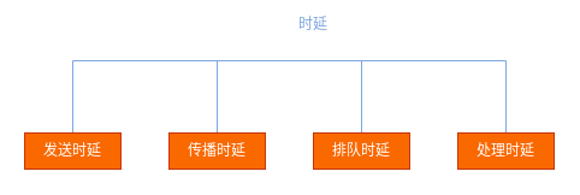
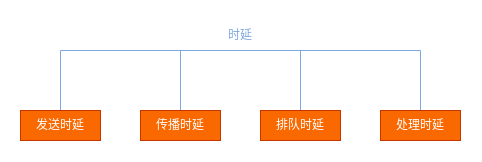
  <mxCell id="0" />
  <mxCell id="1" parent="0" />
  <mxCell id="2" value="" style="endArrow=none;html=1;rounded=0;strokeColor=#7EA6E0;" edge="1" parent="1"><mxGeometry width="50" height="50" relative="1" as="geometry"><mxPoint x="60" y="50" as="sourcePoint" /><mxPoint x="420" y="50" as="targetPoint" /></mxGeometry></mxCell>
  <mxCell id="3" value="" style="endArrow=none;html=1;rounded=0;strokeColor=#7EA6E0;" edge="1" parent="1"><mxGeometry width="50" height="50" relative="1" as="geometry"><mxPoint x="60" y="120" as="sourcePoint" /><mxPoint x="60" y="50" as="targetPoint" /></mxGeometry></mxCell>
  <mxCell id="4" value="" style="endArrow=none;html=1;rounded=0;strokeColor=#7EA6E0;" edge="1" parent="1"><mxGeometry width="50" height="50" relative="1" as="geometry"><mxPoint x="180" y="120" as="sourcePoint" /><mxPoint x="180" y="50" as="targetPoint" /></mxGeometry></mxCell>
  <mxCell id="5" value="" style="endArrow=none;html=1;rounded=0;strokeColor=#7EA6E0;" edge="1" parent="1"><mxGeometry width="50" height="50" relative="1" as="geometry"><mxPoint x="300" y="120" as="sourcePoint" /><mxPoint x="300" y="50" as="targetPoint" /></mxGeometry></mxCell>
  <mxCell id="6" value="" style="endArrow=none;html=1;rounded=0;strokeColor=#7EA6E0;" edge="1" parent="1"><mxGeometry width="50" height="50" relative="1" as="geometry"><mxPoint x="420" y="120" as="sourcePoint" /><mxPoint x="420" y="50" as="targetPoint" /></mxGeometry></mxCell>
  <mxCell id="7" value="发送时延" style="rounded=0;whiteSpace=wrap;html=1;fillColor=#fa6800;strokeColor=#C73500;fontColor=#ffffff;" vertex="1" parent="1"><mxGeometry x="20" y="110" width="80" height="30" as="geometry" /></mxCell>
  <mxCell id="8" value="传播时延" style="rounded=0;whiteSpace=wrap;html=1;fillColor=#fa6800;strokeColor=#C73500;fontColor=#ffffff;" vertex="1" parent="1"><mxGeometry x="140" y="110" width="80" height="30" as="geometry" /></mxCell>
  <mxCell id="9" value="排队时延" style="rounded=0;whiteSpace=wrap;html=1;fillColor=#fa6800;strokeColor=#C73500;fontColor=#ffffff;" vertex="1" parent="1"><mxGeometry x="260" y="110" width="80" height="30" as="geometry" /></mxCell>
  <mxCell id="10" value="处理时延" style="rounded=0;whiteSpace=wrap;html=1;fillColor=#fa6800;strokeColor=#C73500;fontColor=#ffffff;" vertex="1" parent="1"><mxGeometry x="380" y="110" width="80" height="30" as="geometry" /></mxCell>
- <mxCell id="11" value="时延" style="text;strokeColor=none;align=center;fillColor=none;html=1;verticalAlign=middle;whiteSpace=wrap;rounded=0;fontColor=#7EA6E0;labelBackgroundColor=none;fontStyle=0" vertex="1" parent="1"><mxGeometry x="230" y="5" width="60" height="30" as="geometry" /></mxCell>
+ <mxCell id="11" value="时延" style="text;strokeColor=none;align=center;fillColor=none;html=1;verticalAlign=middle;whiteSpace=wrap;rounded=0;fontColor=#7EA6E0;labelBackgroundColor=none;fontStyle=0" vertex="1" parent="1"><mxGeometry x="210" y="20" width="60" height="30" as="geometry" /></mxCell>
